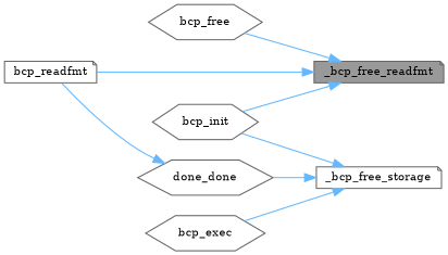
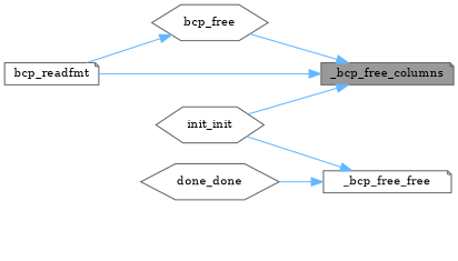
  digraph {
    fontname="DejaVu Serif"
    rankdir=RL
    node [color=grey40 fillcolor=white fontname="DejaVu Serif" fontsize=10 shape=hexagon style=filled]
    edge [color=steelblue1 dir=back fontname="DejaVu Serif" fontsize=10 labelfontname=Helvetica labelfontsize=10 style=solid]
-   n1 [color=gray40 fillcolor=grey60 fontcolor=black height=0.2 label=_bcp_free_readfmt shape=note width=0.4]
+   n1 [color=gray40 fillcolor=grey60 fontcolor=black height=0.2 label=_bcp_free_columns shape=note width=0.4]
    n2 [height=0.2 label=bcp_free width=0.4]
    n3 [height=0.2 label=bcp_readfmt shape=note width=0.4]
-   n4 [height=0.2 label=bcp_init width=0.4]
-   n5 [height=0.2 label=_bcp_free_storage shape=note width=0.4]
+   n4 [height=0.2 label=init_init width=0.4]
+   n5 [height=0.2 label=_bcp_free_free shape=note width=0.4]
    n6 [height=0.2 label=done_done width=0.4]
-   n7 [height=0.2 label=bcp_exec width=0.4]
    n1 -> n2
    n1 -> n3
    n1 -> n4
-   n6 -> n3
+   n2 -> n3
    n5 -> n4
    n5 -> n6
-   n5 -> n7
  }
